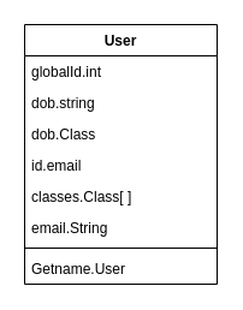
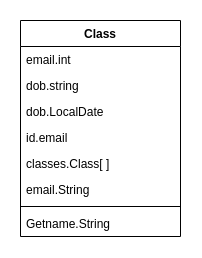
  <mxCell id="0" />
  <mxCell id="1" parent="0" />
- <mxCell id="2" value="User" style="swimlane;fontStyle=1;align=center;verticalAlign=top;childLayout=stackLayout;horizontal=1;startSize=26;horizontalStack=0;resizeParent=1;resizeParentMax=0;resizeLast=0;collapsible=1;marginBottom=0;whiteSpace=wrap;html=1;" vertex="1" parent="1"><mxGeometry x="20" y="20" width="160" height="216" as="geometry" /></mxCell>
- <mxCell id="3" value="globalId.int" style="text;strokeColor=none;fillColor=none;align=left;verticalAlign=top;spacingLeft=4;spacingRight=4;overflow=hidden;rotatable=0;points=[[0,0.5],[1,0.5]];portConstraint=eastwest;whiteSpace=wrap;html=1;" vertex="1" parent="2"><mxGeometry y="26" width="160" height="26" as="geometry" /></mxCell>
+ <mxCell id="2" value="Class" style="swimlane;fontStyle=1;align=center;verticalAlign=top;childLayout=stackLayout;horizontal=1;startSize=26;horizontalStack=0;resizeParent=1;resizeParentMax=0;resizeLast=0;collapsible=1;marginBottom=0;whiteSpace=wrap;html=1;" vertex="1" parent="1"><mxGeometry x="20" y="20" width="160" height="216" as="geometry" /></mxCell>
+ <mxCell id="3" value="email.int" style="text;strokeColor=none;fillColor=none;align=left;verticalAlign=top;spacingLeft=4;spacingRight=4;overflow=hidden;rotatable=0;points=[[0,0.5],[1,0.5]];portConstraint=eastwest;whiteSpace=wrap;html=1;" vertex="1" parent="2"><mxGeometry y="26" width="160" height="26" as="geometry" /></mxCell>
  <mxCell id="4" value="dob.string" style="text;strokeColor=none;fillColor=none;align=left;verticalAlign=top;spacingLeft=4;spacingRight=4;overflow=hidden;rotatable=0;points=[[0,0.5],[1,0.5]];portConstraint=eastwest;whiteSpace=wrap;html=1;" vertex="1" parent="2"><mxGeometry y="52" width="160" height="26" as="geometry" /></mxCell>
- <mxCell id="5" value="dob.Class" style="text;strokeColor=none;fillColor=none;align=left;verticalAlign=top;spacingLeft=4;spacingRight=4;overflow=hidden;rotatable=0;points=[[0,0.5],[1,0.5]];portConstraint=eastwest;whiteSpace=wrap;html=1;" vertex="1" parent="2"><mxGeometry y="78" width="160" height="26" as="geometry" /></mxCell>
+ <mxCell id="5" value="dob.LocalDate" style="text;strokeColor=none;fillColor=none;align=left;verticalAlign=top;spacingLeft=4;spacingRight=4;overflow=hidden;rotatable=0;points=[[0,0.5],[1,0.5]];portConstraint=eastwest;whiteSpace=wrap;html=1;" vertex="1" parent="2"><mxGeometry y="78" width="160" height="26" as="geometry" /></mxCell>
  <mxCell id="6" value="id.email" style="text;strokeColor=none;fillColor=none;align=left;verticalAlign=top;spacingLeft=4;spacingRight=4;overflow=hidden;rotatable=0;points=[[0,0.5],[1,0.5]];portConstraint=eastwest;whiteSpace=wrap;html=1;" vertex="1" parent="2"><mxGeometry y="104" width="160" height="26" as="geometry" /></mxCell>
  <mxCell id="7" value="classes.Class[ ]" style="text;strokeColor=none;fillColor=none;align=left;verticalAlign=top;spacingLeft=4;spacingRight=4;overflow=hidden;rotatable=0;points=[[0,0.5],[1,0.5]];portConstraint=eastwest;whiteSpace=wrap;html=1;" vertex="1" parent="2"><mxGeometry y="130" width="160" height="26" as="geometry" /></mxCell>
  <mxCell id="8" value="email.String" style="text;strokeColor=none;fillColor=none;align=left;verticalAlign=top;spacingLeft=4;spacingRight=4;overflow=hidden;rotatable=0;points=[[0,0.5],[1,0.5]];portConstraint=eastwest;whiteSpace=wrap;html=1;" vertex="1" parent="2"><mxGeometry y="156" width="160" height="26" as="geometry" /></mxCell>
  <mxCell id="9" value="" style="line;strokeWidth=1;fillColor=none;align=left;verticalAlign=middle;spacingTop=-1;spacingLeft=3;spacingRight=3;rotatable=0;labelPosition=right;points=[];portConstraint=eastwest;strokeColor=inherit;" vertex="1" parent="2"><mxGeometry y="182" width="160" height="8" as="geometry" /></mxCell>
- <mxCell id="10" value="Getname.User" style="text;strokeColor=none;fillColor=none;align=left;verticalAlign=top;spacingLeft=4;spacingRight=4;overflow=hidden;rotatable=0;points=[[0,0.5],[1,0.5]];portConstraint=eastwest;whiteSpace=wrap;html=1;" vertex="1" parent="2"><mxGeometry y="190" width="160" height="26" as="geometry" /></mxCell>
+ <mxCell id="10" value="Getname.String" style="text;strokeColor=none;fillColor=none;align=left;verticalAlign=top;spacingLeft=4;spacingRight=4;overflow=hidden;rotatable=0;points=[[0,0.5],[1,0.5]];portConstraint=eastwest;whiteSpace=wrap;html=1;" vertex="1" parent="2"><mxGeometry y="190" width="160" height="26" as="geometry" /></mxCell>
